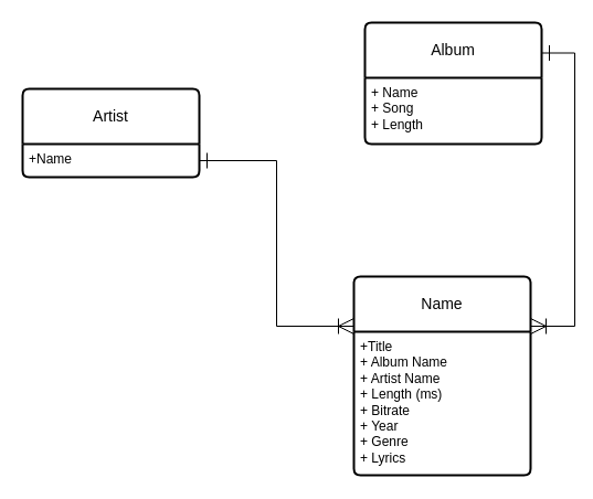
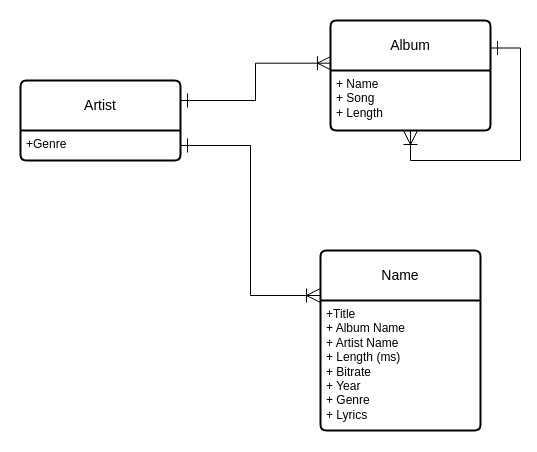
  <mxCell id="0" />
  <mxCell id="1" parent="0" />
+ <mxCell id="2" style="edgeStyle=orthogonalEdgeStyle;rounded=0;orthogonalLoop=1;jettySize=auto;html=1;exitX=1;exitY=0.25;exitDx=0;exitDy=0;entryX=0.006;entryY=0.388;entryDx=0;entryDy=0;entryPerimeter=0;endArrow=ERoneToMany;endFill=0;startSize=12;endSize=12;startArrow=ERone;startFill=0;" parent="1" source="3" target="8" edge="1"><mxGeometry relative="1" as="geometry" /></mxCell>
  <mxCell id="3" value="Artist" style="swimlane;childLayout=stackLayout;horizontal=1;startSize=50;horizontalStack=0;rounded=1;fontSize=14;fontStyle=0;strokeWidth=2;resizeParent=0;resizeLast=1;shadow=0;dashed=0;align=center;arcSize=4;whiteSpace=wrap;html=1;" parent="1" vertex="1"><mxGeometry x="20" y="80" width="160" height="80" as="geometry" /></mxCell>
- <mxCell id="4" value="+Name" style="align=left;strokeColor=none;fillColor=none;spacingLeft=4;fontSize=12;verticalAlign=top;resizable=0;rotatable=0;part=1;html=1;" parent="3" vertex="1"><mxGeometry y="50" width="160" height="30" as="geometry" /></mxCell>
+ <mxCell id="4" value="+Genre" style="align=left;strokeColor=none;fillColor=none;spacingLeft=4;fontSize=12;verticalAlign=top;resizable=0;rotatable=0;part=1;html=1;" parent="3" vertex="1"><mxGeometry y="50" width="160" height="30" as="geometry" /></mxCell>
  <mxCell id="5" value="Name" style="swimlane;childLayout=stackLayout;horizontal=1;startSize=50;horizontalStack=0;rounded=1;fontSize=14;fontStyle=0;strokeWidth=2;resizeParent=0;resizeLast=1;shadow=0;dashed=0;align=center;arcSize=4;whiteSpace=wrap;html=1;" parent="1" vertex="1"><mxGeometry x="320" y="250" width="160" height="180" as="geometry" /></mxCell>
  <mxCell id="6" value="+Title&lt;br&gt;+ Album Name&lt;br&gt;+ Artist Name&lt;br&gt;+ Length (ms)&lt;br&gt;+ Bitrate&lt;br&gt;+ Year&lt;br&gt;+ Genre&lt;br&gt;+ Lyrics" style="align=left;strokeColor=none;fillColor=none;spacingLeft=4;fontSize=12;verticalAlign=top;resizable=0;rotatable=0;part=1;html=1;" parent="5" vertex="1"><mxGeometry y="50" width="160" height="130" as="geometry" /></mxCell>
- <mxCell id="7" style="edgeStyle=orthogonalEdgeStyle;rounded=0;orthogonalLoop=1;jettySize=auto;html=1;exitX=1;exitY=0.25;exitDx=0;exitDy=0;entryX=1;entryY=0.25;entryDx=0;entryDy=0;endArrow=ERoneToMany;endFill=0;startArrow=ERone;startFill=0;endSize=12;startSize=12;" parent="1" source="8" target="5" edge="1"><mxGeometry relative="1" as="geometry" /></mxCell>
+ <mxCell id="7" style="edgeStyle=orthogonalEdgeStyle;rounded=0;orthogonalLoop=1;jettySize=auto;html=1;exitX=1;exitY=0.25;exitDx=0;exitDy=0;endArrow=ERoneToMany;endFill=0;startArrow=ERone;startFill=0;endSize=12;startSize=12;" parent="1" source="8" target="9" edge="1"><mxGeometry relative="1" as="geometry" /></mxCell>
  <mxCell id="8" value="Album" style="swimlane;childLayout=stackLayout;horizontal=1;startSize=50;horizontalStack=0;rounded=1;fontSize=14;fontStyle=0;strokeWidth=2;resizeParent=0;resizeLast=1;shadow=0;dashed=0;align=center;arcSize=4;whiteSpace=wrap;html=1;" parent="1" vertex="1"><mxGeometry x="330" y="20" width="160" height="110" as="geometry" /></mxCell>
  <mxCell id="9" value="+ Name&lt;br&gt;+ Song&lt;br&gt;+ Length" style="align=left;strokeColor=none;fillColor=none;spacingLeft=4;fontSize=12;verticalAlign=top;resizable=0;rotatable=0;part=1;html=1;" parent="8" vertex="1"><mxGeometry y="50" width="160" height="60" as="geometry" /></mxCell>
  <mxCell id="10" style="edgeStyle=orthogonalEdgeStyle;rounded=0;orthogonalLoop=1;jettySize=auto;html=1;exitX=1;exitY=0.5;exitDx=0;exitDy=0;entryX=0;entryY=0.25;entryDx=0;entryDy=0;endArrow=ERoneToMany;endFill=0;startSize=12;endSize=12;startArrow=ERone;startFill=0;" parent="1" source="4" target="5" edge="1"><mxGeometry relative="1" as="geometry" /></mxCell>
